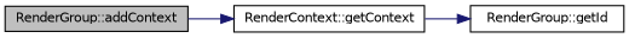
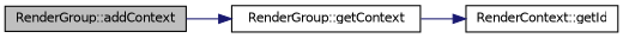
  digraph {
    rankdir=LR
    node [color=black fillcolor=white fontname=Helvetica fontsize=10 shape=record style=filled]
    edge [color=midnightblue fontname=Helvetica fontsize=10 labelfontname=Helvetica labelfontsize=10 style=solid]
    n1 [fillcolor=grey75 fontcolor=black height=0.2 label="RenderGroup::addContext" width=0.4]
-   n2 [height=0.2 label="RenderContext::getContext" width=0.4]
-   n3 [height=0.2 label="RenderGroup::getId" width=0.4]
+   n2 [height=0.2 label="RenderGroup::getContext" width=0.4]
+   n3 [height=0.2 label="RenderContext::getId" width=0.4]
    n1 -> n2
    n2 -> n3
  }
